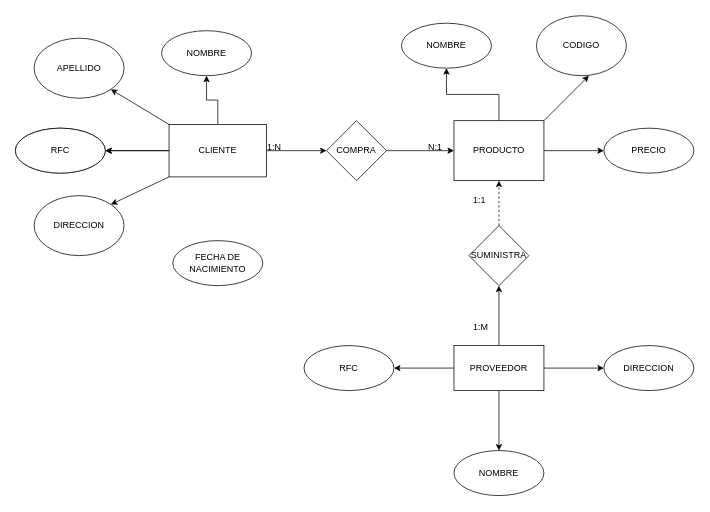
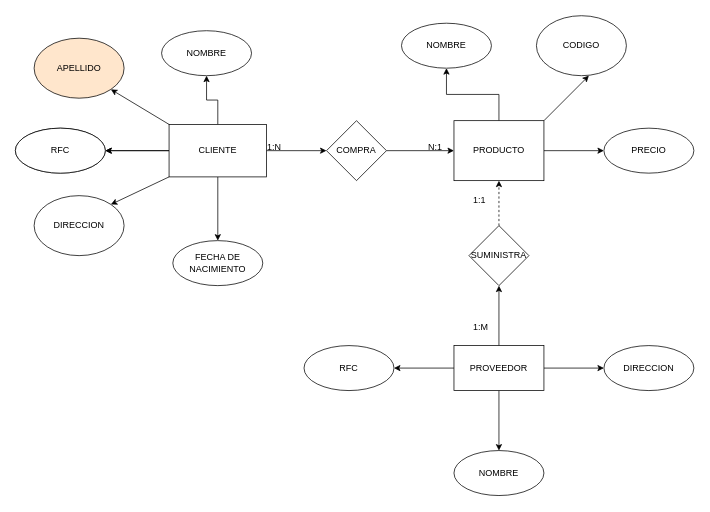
  <mxCell id="0" />
  <mxCell id="1" parent="0" />
  <mxCell id="2" value="" style="edgeStyle=orthogonalEdgeStyle;rounded=0;orthogonalLoop=1;jettySize=auto;html=1;" edge="1" parent="1" source="4" target="27"><mxGeometry relative="1" as="geometry" /></mxCell>
  <mxCell id="3" value="" style="edgeStyle=orthogonalEdgeStyle;rounded=0;orthogonalLoop=1;jettySize=auto;html=1;" edge="1" parent="1" source="4" target="29"><mxGeometry relative="1" as="geometry" /></mxCell>
  <mxCell id="4" value="PRODUCTO" style="rounded=0;whiteSpace=wrap;html=1;" vertex="1" parent="1"><mxGeometry x="605" y="160" width="120" height="80" as="geometry" /></mxCell>
  <mxCell id="5" value="" style="edgeStyle=orthogonalEdgeStyle;rounded=0;orthogonalLoop=1;jettySize=auto;html=1;" edge="1" parent="1" source="9" target="18"><mxGeometry relative="1" as="geometry" /></mxCell>
  <mxCell id="6" value="" style="edgeStyle=orthogonalEdgeStyle;rounded=0;orthogonalLoop=1;jettySize=auto;html=1;" edge="1" parent="1" source="9" target="36"><mxGeometry relative="1" as="geometry" /></mxCell>
  <mxCell id="7" value="" style="edgeStyle=orthogonalEdgeStyle;rounded=0;orthogonalLoop=1;jettySize=auto;html=1;" edge="1" parent="1" source="9" target="37"><mxGeometry relative="1" as="geometry" /></mxCell>
  <mxCell id="8" value="" style="edgeStyle=orthogonalEdgeStyle;rounded=0;orthogonalLoop=1;jettySize=auto;html=1;" edge="1" parent="1" source="9" target="38"><mxGeometry relative="1" as="geometry" /></mxCell>
  <mxCell id="9" value="PROVEEDOR" style="rounded=0;whiteSpace=wrap;html=1;" vertex="1" parent="1"><mxGeometry x="605" y="460" width="120" height="60" as="geometry" /></mxCell>
  <mxCell id="10" value="" style="edgeStyle=orthogonalEdgeStyle;rounded=0;orthogonalLoop=1;jettySize=auto;html=1;" edge="1" parent="1" source="15" target="19"><mxGeometry relative="1" as="geometry" /></mxCell>
  <mxCell id="11" value="" style="edgeStyle=orthogonalEdgeStyle;rounded=0;orthogonalLoop=1;jettySize=auto;html=1;" edge="1" parent="1" source="15" target="20"><mxGeometry relative="1" as="geometry" /></mxCell>
+ <mxCell id="12" value="" style="edgeStyle=orthogonalEdgeStyle;rounded=0;orthogonalLoop=1;jettySize=auto;html=1;" edge="1" parent="1" source="15" target="21"><mxGeometry relative="1" as="geometry" /></mxCell>
  <mxCell id="13" value="" style="edgeStyle=orthogonalEdgeStyle;rounded=0;orthogonalLoop=1;jettySize=auto;html=1;" edge="1" parent="1" source="15" target="17"><mxGeometry relative="1" as="geometry" /></mxCell>
  <mxCell id="14" value="" style="edgeStyle=orthogonalEdgeStyle;rounded=0;orthogonalLoop=1;jettySize=auto;html=1;" edge="1" parent="1" source="15" target="22"><mxGeometry relative="1" as="geometry" /></mxCell>
  <mxCell id="15" value="CLIENTE" style="rounded=0;whiteSpace=wrap;html=1;" vertex="1" parent="1"><mxGeometry x="225" y="165" width="130" height="70" as="geometry" /></mxCell>
  <mxCell id="16" value="" style="edgeStyle=orthogonalEdgeStyle;rounded=0;orthogonalLoop=1;jettySize=auto;html=1;" edge="1" parent="1" source="17" target="4"><mxGeometry relative="1" as="geometry" /></mxCell>
  <mxCell id="17" value="COMPRA" style="rhombus;whiteSpace=wrap;html=1;" vertex="1" parent="1"><mxGeometry x="435" y="160" width="80" height="80" as="geometry" /></mxCell>
  <mxCell id="18" value="SUMINISTRA" style="rhombus;whiteSpace=wrap;html=1;" vertex="1" parent="1"><mxGeometry x="625" y="300" width="80" height="80" as="geometry" /></mxCell>
  <mxCell id="19" value="NOMBRE" style="ellipse;whiteSpace=wrap;html=1;rounded=0;" vertex="1" parent="1"><mxGeometry x="215" y="40" width="120" height="60" as="geometry" /></mxCell>
  <mxCell id="20" value="" style="ellipse;whiteSpace=wrap;html=1;rounded=0;" vertex="1" parent="1"><mxGeometry x="20" y="170" width="120" height="60" as="geometry" /></mxCell>
  <mxCell id="21" value="FECHA DE NACIMIENTO" style="ellipse;whiteSpace=wrap;html=1;rounded=0;" vertex="1" parent="1"><mxGeometry x="230" y="320" width="120" height="60" as="geometry" /></mxCell>
  <mxCell id="22" value="RFC" style="ellipse;whiteSpace=wrap;html=1;rounded=0;" vertex="1" parent="1"><mxGeometry x="20" y="170" width="120" height="60" as="geometry" /></mxCell>
  <mxCell id="23" value="DIRECCION" style="ellipse;whiteSpace=wrap;html=1;" vertex="1" parent="1"><mxGeometry x="45" y="260" width="120" height="80" as="geometry" /></mxCell>
- <mxCell id="24" value="APELLIDO" style="ellipse;whiteSpace=wrap;html=1;" vertex="1" parent="1"><mxGeometry x="45" y="50" width="120" height="80" as="geometry" /></mxCell>
+ <mxCell id="24" value="APELLIDO" style="ellipse;whiteSpace=wrap;html=1;fillColor=#ffe6cc;" vertex="1" parent="1"><mxGeometry x="45" y="50" width="120" height="80" as="geometry" /></mxCell>
  <mxCell id="25" value="" style="endArrow=classic;html=1;rounded=0;exitX=0;exitY=0;exitDx=0;exitDy=0;entryX=1;entryY=1;entryDx=0;entryDy=0;" edge="1" parent="1" source="15" target="24"><mxGeometry width="50" height="50" relative="1" as="geometry"><mxPoint x="375" y="160" as="sourcePoint" /><mxPoint x="425" y="110" as="targetPoint" /></mxGeometry></mxCell>
  <mxCell id="26" value="" style="endArrow=classic;html=1;rounded=0;exitX=0;exitY=1;exitDx=0;exitDy=0;entryX=1;entryY=0;entryDx=0;entryDy=0;" edge="1" parent="1" source="15" target="23"><mxGeometry width="50" height="50" relative="1" as="geometry"><mxPoint x="375" y="160" as="sourcePoint" /><mxPoint x="425" y="110" as="targetPoint" /></mxGeometry></mxCell>
  <mxCell id="27" value="NOMBRE" style="ellipse;whiteSpace=wrap;html=1;rounded=0;" vertex="1" parent="1"><mxGeometry x="535" y="30" width="120" height="60" as="geometry" /></mxCell>
  <mxCell id="28" value="CODIGO" style="ellipse;whiteSpace=wrap;html=1;" vertex="1" parent="1"><mxGeometry x="715" y="20" width="120" height="80" as="geometry" /></mxCell>
  <mxCell id="29" value="PRECIO" style="ellipse;whiteSpace=wrap;html=1;rounded=0;" vertex="1" parent="1"><mxGeometry x="805" y="170" width="120" height="60" as="geometry" /></mxCell>
  <mxCell id="30" value="" style="endArrow=classic;html=1;rounded=0;exitX=1;exitY=0;exitDx=0;exitDy=0;entryX=0.583;entryY=1;entryDx=0;entryDy=0;entryPerimeter=0;" edge="1" parent="1" source="4" target="28"><mxGeometry width="50" height="50" relative="1" as="geometry"><mxPoint x="595" y="150" as="sourcePoint" /><mxPoint x="645" y="100" as="targetPoint" /></mxGeometry></mxCell>
  <mxCell id="31" value="1:N" style="text;strokeColor=none;fillColor=none;align=left;verticalAlign=middle;spacingLeft=4;spacingRight=4;overflow=hidden;points=[[0,0.5],[1,0.5]];portConstraint=eastwest;rotatable=0;" vertex="1" parent="1"><mxGeometry x="350" y="180" width="30" height="30" as="geometry" /></mxCell>
  <mxCell id="32" value="N:1" style="text;strokeColor=none;fillColor=none;align=left;verticalAlign=middle;spacingLeft=4;spacingRight=4;overflow=hidden;points=[[0,0.5],[1,0.5]];portConstraint=eastwest;rotatable=0;" vertex="1" parent="1"><mxGeometry x="565" y="180" width="30" height="30" as="geometry" /></mxCell>
  <mxCell id="33" value="1:1" style="text;strokeColor=none;fillColor=none;align=left;verticalAlign=middle;spacingLeft=4;spacingRight=4;overflow=hidden;points=[[0,0.5],[1,0.5]];portConstraint=eastwest;rotatable=0;" vertex="1" parent="1"><mxGeometry x="625" y="250" width="30" height="30" as="geometry" /></mxCell>
  <mxCell id="34" value="" style="endArrow=classic;html=1;rounded=0;entryX=0.5;entryY=1;entryDx=0;entryDy=0;exitX=0.5;exitY=0;exitDx=0;exitDy=0;dashed=1;" edge="1" parent="1" source="18" target="4"><mxGeometry width="50" height="50" relative="1" as="geometry"><mxPoint x="595" y="350" as="sourcePoint" /><mxPoint x="645" y="300" as="targetPoint" /></mxGeometry></mxCell>
  <mxCell id="35" value="1:M" style="text;strokeColor=none;fillColor=none;align=left;verticalAlign=middle;spacingLeft=4;spacingRight=4;overflow=hidden;points=[[0,0.5],[1,0.5]];portConstraint=eastwest;rotatable=0;direction=west;flipH=0;flipV=1;" vertex="1" parent="1"><mxGeometry x="625" y="420" width="30" height="30" as="geometry" /></mxCell>
  <mxCell id="36" value="DIRECCION" style="ellipse;whiteSpace=wrap;html=1;rounded=0;" vertex="1" parent="1"><mxGeometry x="805" y="460" width="120" height="60" as="geometry" /></mxCell>
  <mxCell id="37" value="NOMBRE" style="ellipse;whiteSpace=wrap;html=1;rounded=0;" vertex="1" parent="1"><mxGeometry x="605" y="600" width="120" height="60" as="geometry" /></mxCell>
  <mxCell id="38" value="RFC" style="ellipse;whiteSpace=wrap;html=1;rounded=0;" vertex="1" parent="1"><mxGeometry x="405" y="460" width="120" height="60" as="geometry" /></mxCell>
